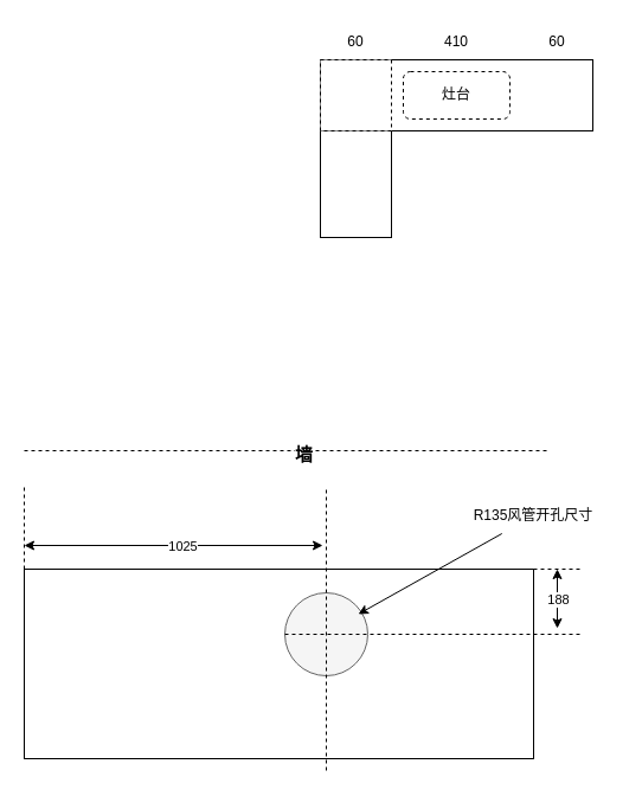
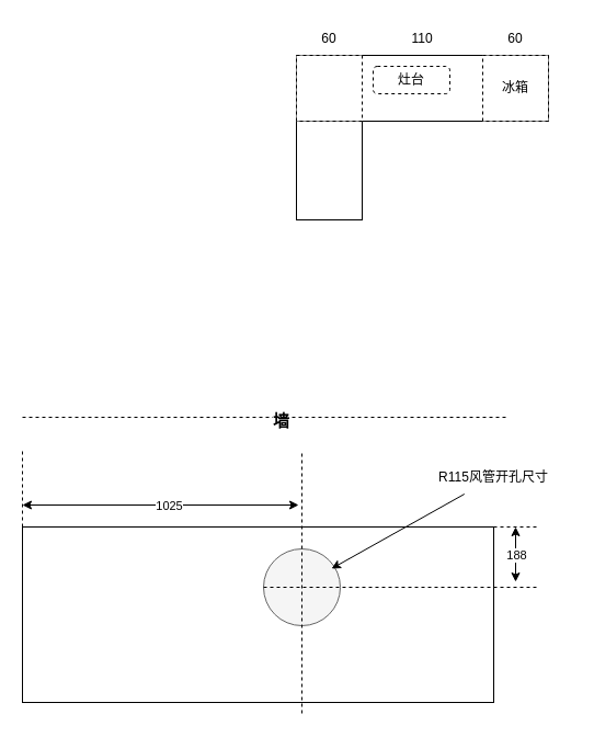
  <mxCell id="0" />
  <mxCell id="1" parent="0" />
  <mxCell id="2" value="" style="rounded=0;whiteSpace=wrap;html=1;" vertex="1" parent="1"><mxGeometry x="270" y="50" width="230" height="60" as="geometry" /></mxCell>
  <mxCell id="3" value="" style="rounded=0;whiteSpace=wrap;html=1;" vertex="1" parent="1"><mxGeometry x="270" y="110" width="60" height="90" as="geometry" /></mxCell>
+ <mxCell id="4" value="冰箱" style="rounded=0;whiteSpace=wrap;html=1;dashed=1;" vertex="1" parent="1"><mxGeometry x="440" y="50" width="60" height="60" as="geometry" /></mxCell>
  <mxCell id="5" value="60" style="text;html=1;align=center;verticalAlign=middle;whiteSpace=wrap;rounded=0;" vertex="1" parent="1"><mxGeometry x="440" y="20" width="60" height="30" as="geometry" /></mxCell>
  <mxCell id="6" value="" style="rounded=0;whiteSpace=wrap;html=1;strokeColor=default;dashed=1;" vertex="1" parent="1"><mxGeometry x="270" y="50" width="60" height="60" as="geometry" /></mxCell>
  <mxCell id="7" value="60" style="text;html=1;align=center;verticalAlign=middle;whiteSpace=wrap;rounded=0;" vertex="1" parent="1"><mxGeometry x="270" y="20" width="60" height="30" as="geometry" /></mxCell>
- <mxCell id="8" value="410" style="text;html=1;align=center;verticalAlign=middle;whiteSpace=wrap;rounded=0;" vertex="1" parent="1"><mxGeometry x="330" y="20" width="110" height="30" as="geometry" /></mxCell>
- <mxCell id="9" value="灶台" style="rounded=1;whiteSpace=wrap;html=1;dashed=1;" vertex="1" parent="1"><mxGeometry x="340" y="60" width="90" height="40" as="geometry" /></mxCell>
+ <mxCell id="8" value="110" style="text;html=1;align=center;verticalAlign=middle;whiteSpace=wrap;rounded=0;" vertex="1" parent="1"><mxGeometry x="330" y="20" width="110" height="30" as="geometry" /></mxCell>
+ <mxCell id="9" value="灶台" style="rounded=1;whiteSpace=wrap;html=1;dashed=1;" vertex="1" parent="1"><mxGeometry x="340" y="60" width="70" height="25" as="geometry" /></mxCell>
  <mxCell id="10" value="" style="rounded=0;whiteSpace=wrap;html=1;align=left;verticalAlign=top;fontStyle=1" vertex="1" parent="1"><mxGeometry x="20" y="480" width="430" height="160" as="geometry" /></mxCell>
  <mxCell id="11" value="" style="ellipse;whiteSpace=wrap;html=1;aspect=fixed;fillColor=#f5f5f5;fontColor=#333333;strokeColor=#666666;" vertex="1" parent="1"><mxGeometry x="240" y="500" width="70" height="70" as="geometry" /></mxCell>
  <mxCell id="12" value="" style="endArrow=none;dashed=1;html=1;rounded=0;exitX=0;exitY=0;exitDx=0;exitDy=0;" edge="1" parent="1" source="10"><mxGeometry width="50" height="50" relative="1" as="geometry"><mxPoint x="100" y="480" as="sourcePoint" /><mxPoint x="20" y="410" as="targetPoint" /></mxGeometry></mxCell>
  <mxCell id="13" value="" style="endArrow=none;dashed=1;html=1;rounded=0;" edge="1" parent="1"><mxGeometry width="50" height="50" relative="1" as="geometry"><mxPoint x="275" y="650" as="sourcePoint" /><mxPoint x="275" y="410" as="targetPoint" /></mxGeometry></mxCell>
  <mxCell id="14" value="" style="endArrow=none;dashed=1;html=1;rounded=0;exitX=0;exitY=0.5;exitDx=0;exitDy=0;" edge="1" parent="1" source="11"><mxGeometry width="50" height="50" relative="1" as="geometry"><mxPoint x="500" y="550" as="sourcePoint" /><mxPoint x="490" y="535" as="targetPoint" /></mxGeometry></mxCell>
  <mxCell id="15" value="" style="endArrow=none;dashed=1;html=1;rounded=0;exitX=0.873;exitY=0.024;exitDx=0;exitDy=0;exitPerimeter=0;" edge="1" parent="1"><mxGeometry width="50" height="50" relative="1" as="geometry"><mxPoint x="450" y="480" as="sourcePoint" /><mxPoint x="490" y="480" as="targetPoint" /></mxGeometry></mxCell>
  <mxCell id="16" value="" style="endArrow=classic;startArrow=classic;html=1;rounded=0;" edge="1" parent="1"><mxGeometry width="50" height="50" relative="1" as="geometry"><mxPoint x="20" y="460" as="sourcePoint" /><mxPoint x="272" y="460" as="targetPoint" /></mxGeometry></mxCell>
  <mxCell id="17" value="1025" style="edgeLabel;html=1;align=center;verticalAlign=middle;resizable=0;points=[];" vertex="1" connectable="0" parent="16"><mxGeometry x="0.052" relative="1" as="geometry"><mxPoint as="offset" /></mxGeometry></mxCell>
  <mxCell id="18" value="" style="endArrow=classic;startArrow=classic;html=1;rounded=0;" edge="1" parent="1"><mxGeometry width="50" height="50" relative="1" as="geometry"><mxPoint x="470" y="530" as="sourcePoint" /><mxPoint x="470" y="480" as="targetPoint" /></mxGeometry></mxCell>
  <mxCell id="19" value="188" style="edgeLabel;html=1;align=center;verticalAlign=middle;resizable=0;points=[];" vertex="1" connectable="0" parent="18"><mxGeometry x="-0.017" relative="1" as="geometry"><mxPoint as="offset" /></mxGeometry></mxCell>
  <mxCell id="20" value="" style="endArrow=classic;html=1;rounded=0;entryX=0.886;entryY=0.257;entryDx=0;entryDy=0;entryPerimeter=0;" edge="1" parent="1" source="21" target="11"><mxGeometry width="50" height="50" relative="1" as="geometry"><mxPoint x="410" y="440" as="sourcePoint" /><mxPoint x="460" y="400" as="targetPoint" /></mxGeometry></mxCell>
- <mxCell id="21" value="R135风管开孔尺寸" style="text;html=1;align=center;verticalAlign=middle;whiteSpace=wrap;rounded=0;labelBorderColor=none;" vertex="1" parent="1"><mxGeometry x="380" y="420" width="140" height="30" as="geometry" /></mxCell>
+ <mxCell id="21" value="R115风管开孔尺寸" style="text;html=1;align=center;verticalAlign=middle;whiteSpace=wrap;rounded=0;labelBorderColor=none;" vertex="1" parent="1"><mxGeometry x="380" y="420" width="140" height="30" as="geometry" /></mxCell>
  <mxCell id="22" value="" style="endArrow=none;dashed=1;html=1;rounded=0;" edge="1" parent="1"><mxGeometry width="50" height="50" relative="1" as="geometry"><mxPoint x="20" y="380" as="sourcePoint" /><mxPoint x="461.667" y="380" as="targetPoint" /></mxGeometry></mxCell>
  <mxCell id="23" value="&lt;b&gt;&lt;font style=&quot;font-size: 15px;&quot;&gt;墙&lt;/font&gt;&lt;/b&gt;" style="edgeLabel;html=1;align=center;verticalAlign=middle;resizable=0;points=[];" vertex="1" connectable="0" parent="22"><mxGeometry x="0.066" y="-2" relative="1" as="geometry"><mxPoint as="offset" /></mxGeometry></mxCell>
